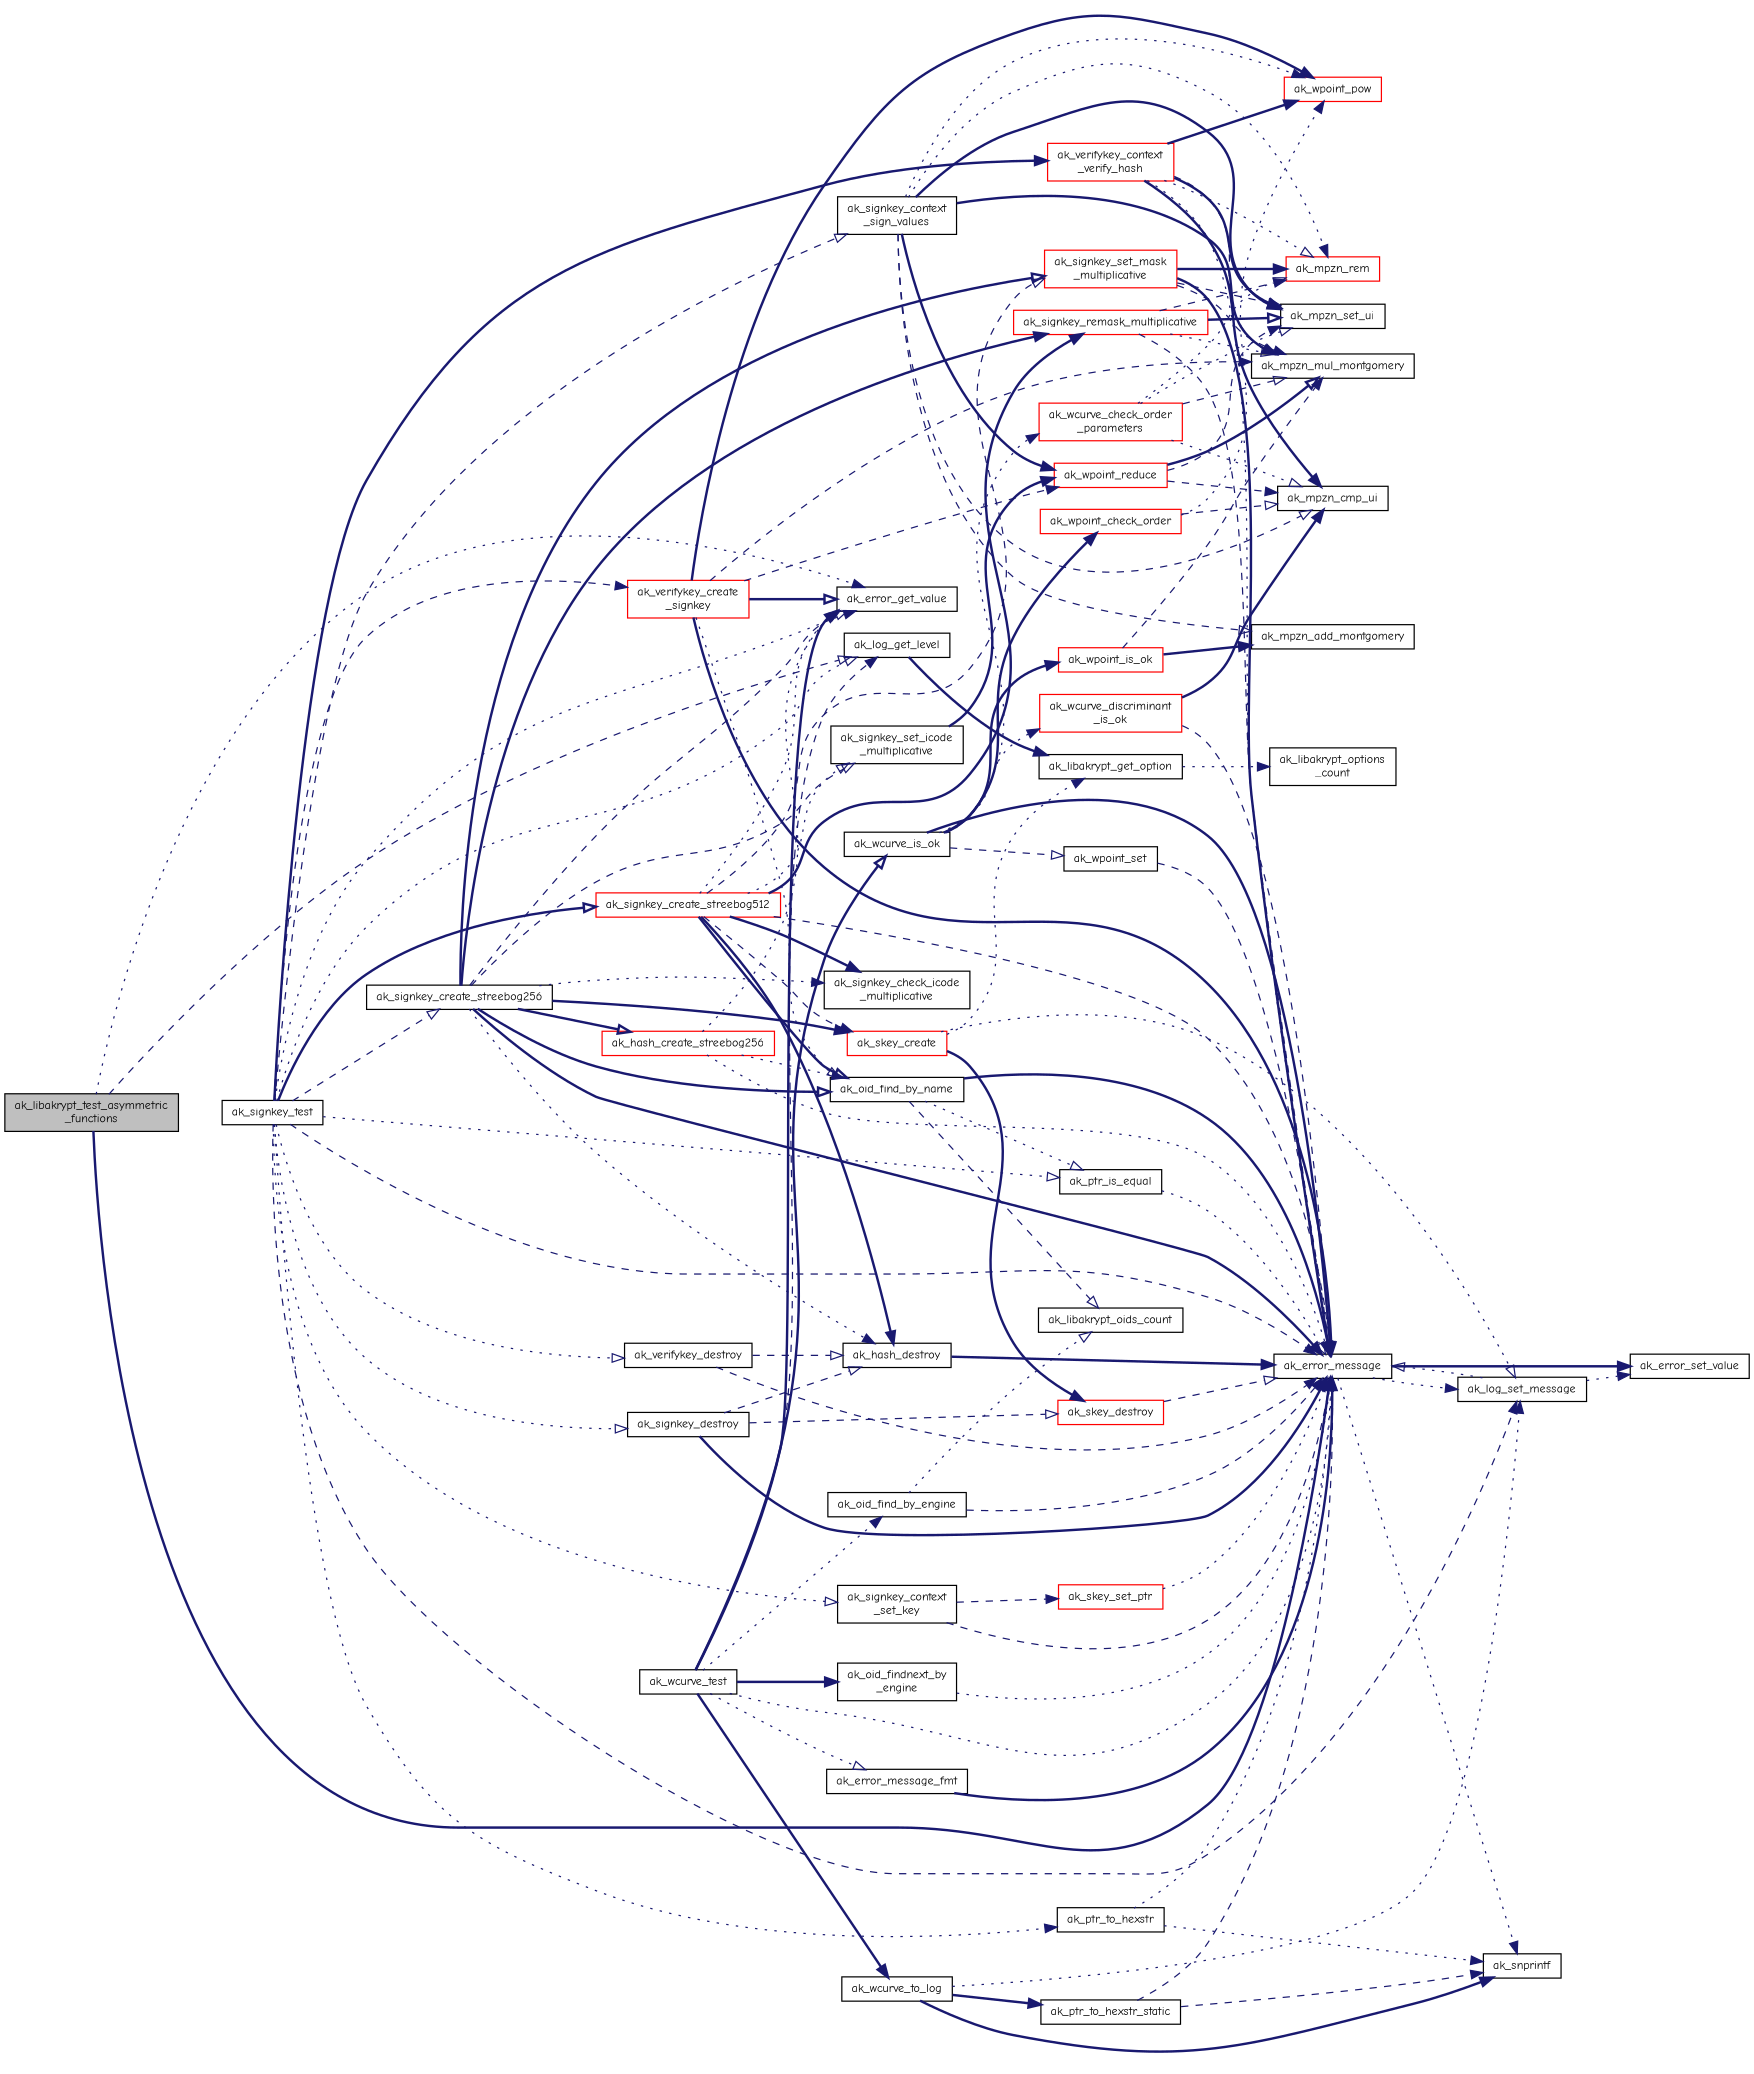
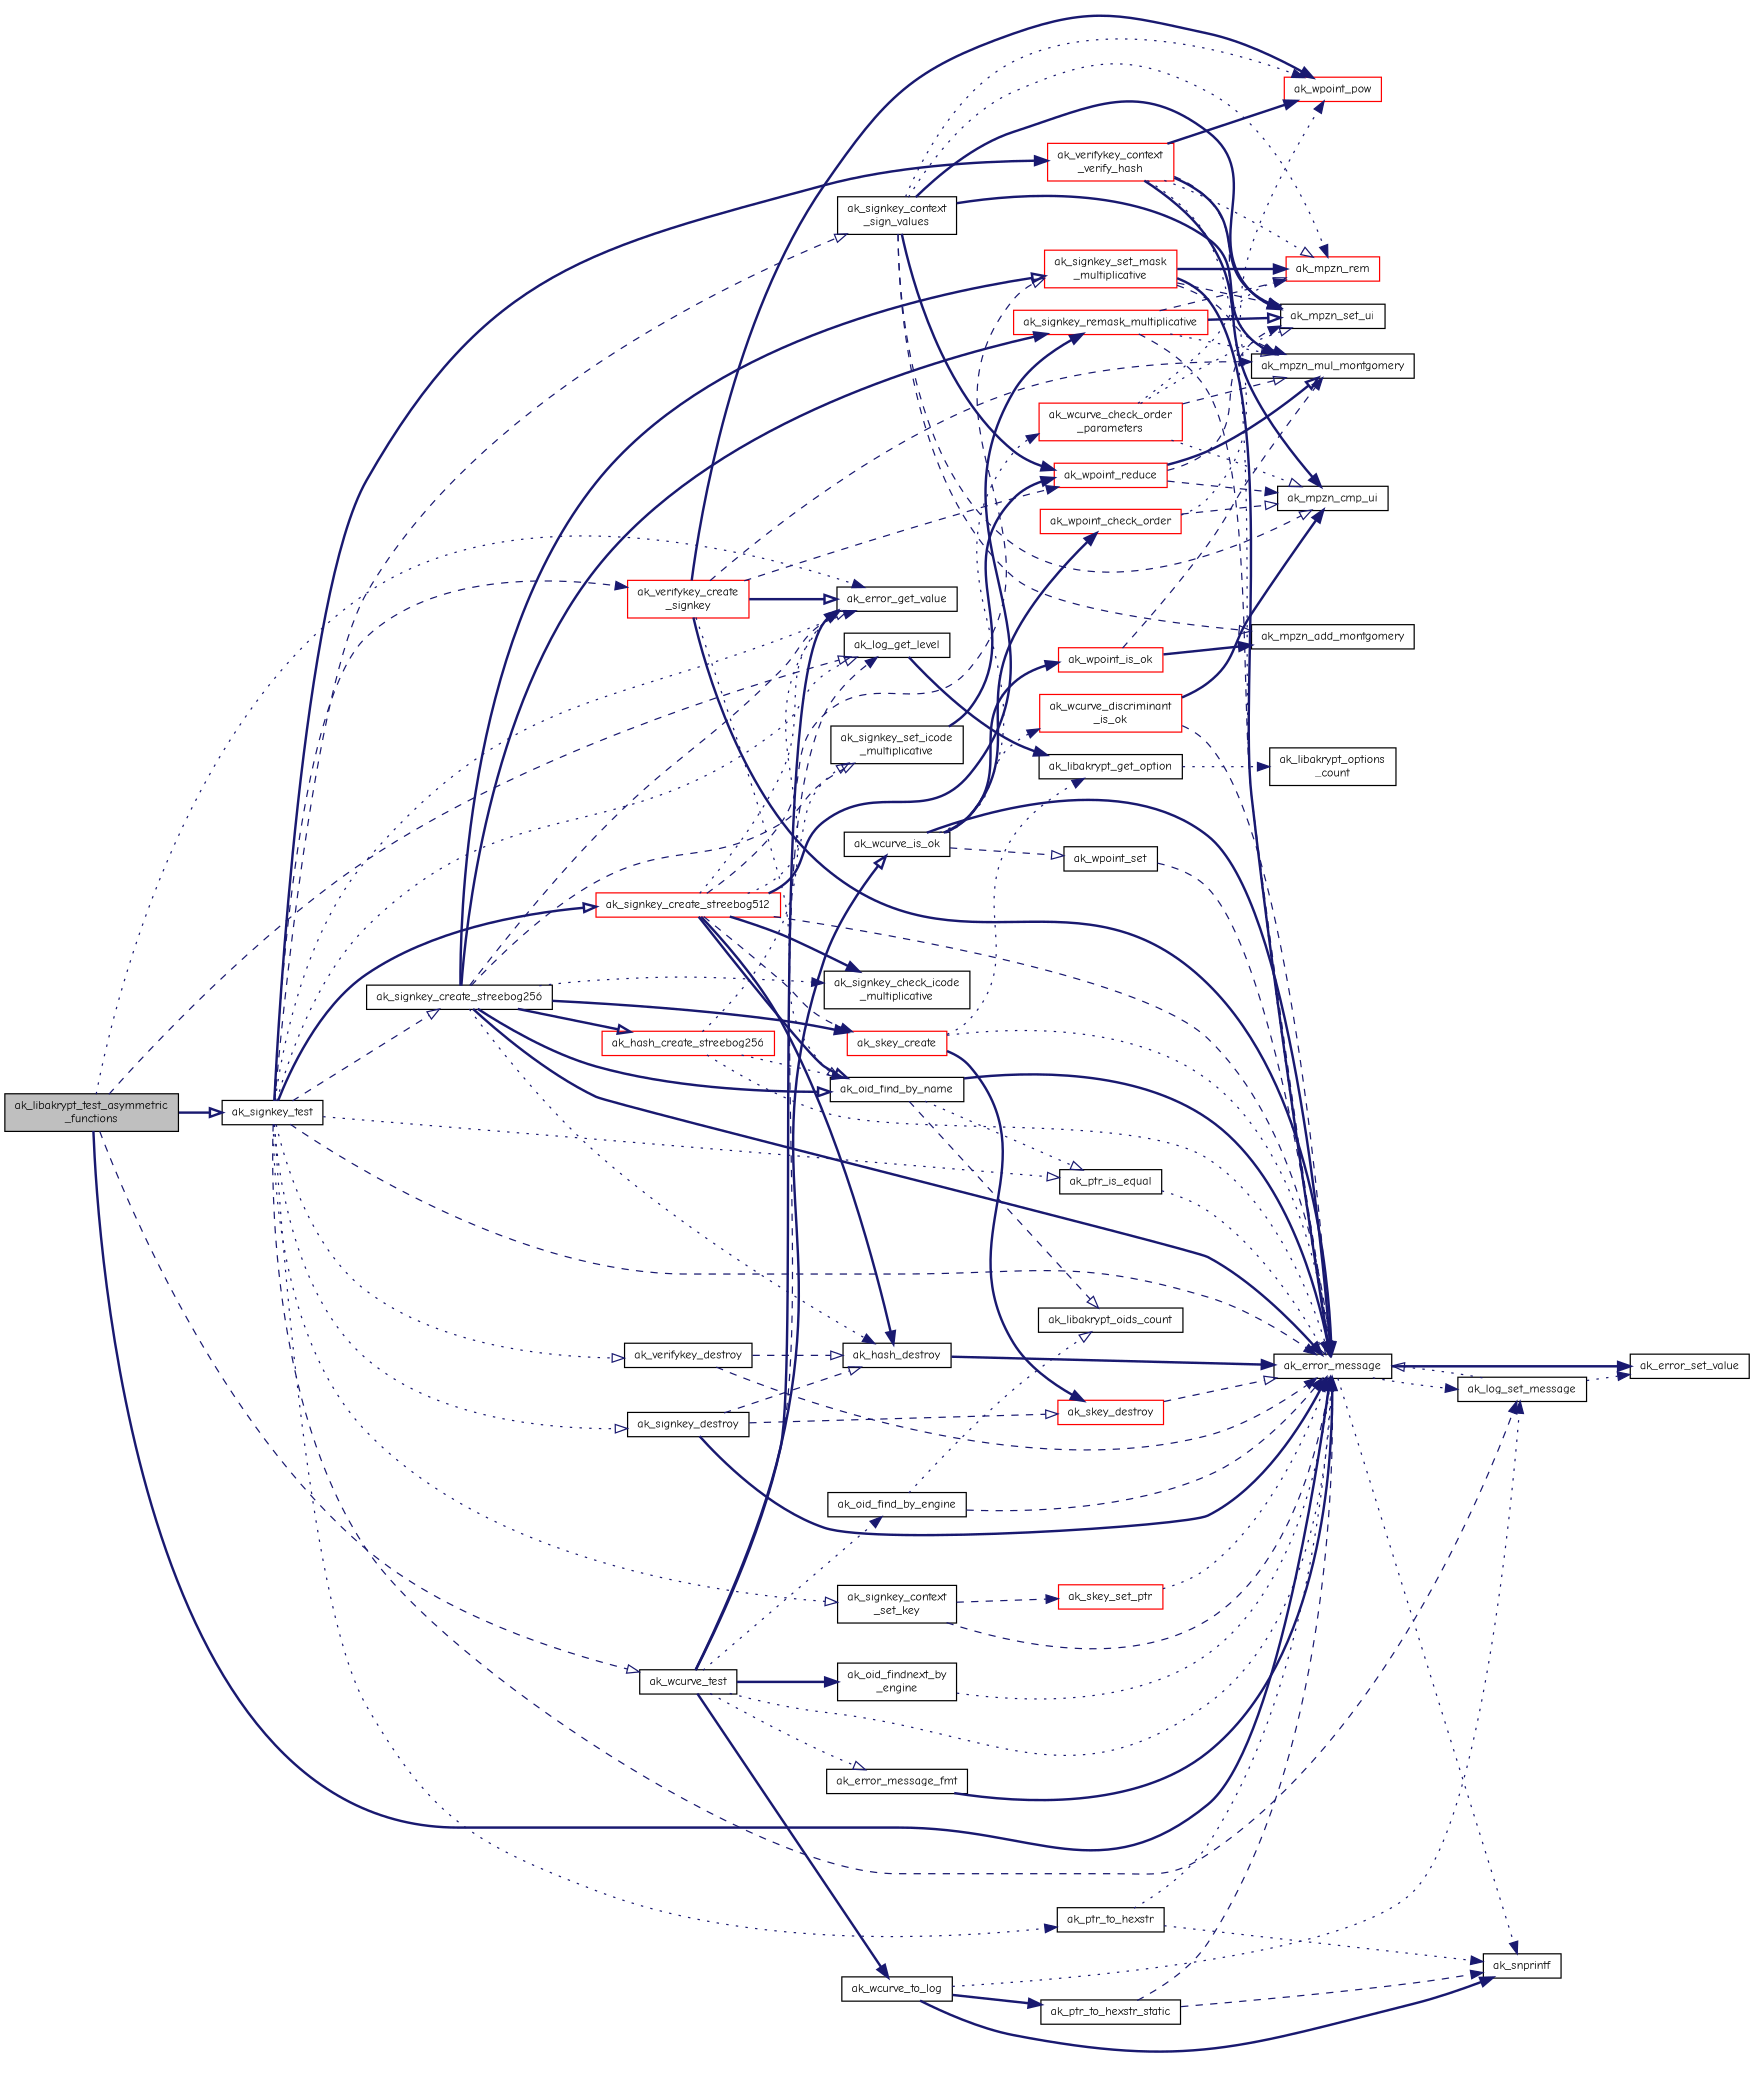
  digraph {
    fontname="Comic Neue"
    rankdir=LR
    node [color=black fillcolor=white fontname="Comic Neue" fontsize=10 shape=record style=filled]
    edge [arrowhead=normal color=midnightblue fontname="Comic Neue" fontsize=10 labelfontname=Helvetica labelfontsize=10 style=bold]
    n1 [fillcolor=grey75 fontcolor=black height=0.2 label="ak_libakrypt_test_asymmetric\l_functions" width=0.4]
    n2 [height=0.2 label=ak_log_get_level width=0.4]
    n3 [height=0.2 label=ak_error_message width=0.4]
    n4 [height=0.2 label=ak_wcurve_test width=0.4]
    n5 [height=0.2 label=ak_error_get_value width=0.4]
    n6 [height=0.2 label=ak_signkey_test width=0.4]
    n7 [height=0.2 label=ak_libakrypt_get_option width=0.4]
    n8 [height=0.2 label=ak_snprintf width=0.4]
    n9 [height=0.2 label=ak_log_set_message width=0.4]
    n10 [height=0.2 label=ak_error_set_value width=0.4]
    n11 [height=0.2 label=ak_oid_find_by_engine width=0.4]
    n12 [height=0.2 label=ak_wcurve_is_ok width=0.4]
    n13 [height=0.2 label=ak_wcurve_to_log width=0.4]
    n14 [height=0.2 label=ak_error_message_fmt width=0.4]
    n15 [height=0.2 label="ak_oid_findnext_by\l_engine" width=0.4]
    n16 [height=0.2 label=ak_signkey_create_streebog256 width=0.4]
    n17 [height=0.2 label=ak_ptr_is_equal width=0.4]
    n18 [height=0.2 label="ak_signkey_context\l_set_key" width=0.4]
    n19 [height=0.2 label=ak_signkey_destroy width=0.4]
    n20 [height=0.2 label="ak_signkey_context\l_sign_values" width=0.4]
    n21 [height=0.2 label=ak_ptr_to_hexstr width=0.4]
    n22 [color=red height=0.2 label="ak_verifykey_create\l_signkey" width=0.4]
    n23 [color=red height=0.2 label="ak_verifykey_context\l_verify_hash" width=0.4]
    n24 [height=0.2 label=ak_verifykey_destroy width=0.4]
    n25 [color=red height=0.2 label=ak_signkey_create_streebog512 width=0.4]
    n26 [height=0.2 label="ak_libakrypt_options\l_count" width=0.4]
    n27 [height=0.2 label=ak_libakrypt_oids_count width=0.4]
    n28 [color=red height=0.2 label="ak_wcurve_discriminant\l_is_ok" width=0.4]
    n29 [height=0.2 label=ak_wpoint_set width=0.4]
    n30 [color=red height=0.2 label=ak_wpoint_is_ok width=0.4]
    n31 [color=red height=0.2 label=ak_wpoint_check_order width=0.4]
    n32 [color=red height=0.2 label="ak_wcurve_check_order\l_parameters" width=0.4]
    n33 [height=0.2 label=ak_ptr_to_hexstr_static width=0.4]
    n34 [height=0.2 label=ak_mpzn_cmp_ui width=0.4]
    n35 [height=0.2 label=ak_mpzn_mul_montgomery width=0.4]
    n36 [height=0.2 label=ak_mpzn_add_montgomery width=0.4]
    n37 [color=red height=0.2 label=ak_wpoint_pow width=0.4]
    n38 [color=red height=0.2 label=ak_mpzn_rem width=0.4]
    n39 [height=0.2 label=ak_mpzn_set_ui width=0.4]
    n40 [color=red height=0.2 label=ak_hash_create_streebog256 width=0.4]
    n41 [height=0.2 label=ak_oid_find_by_name width=0.4]
    n42 [color=red height=0.2 label=ak_skey_create width=0.4]
    n43 [height=0.2 label=ak_hash_destroy width=0.4]
    n44 [color=red height=0.2 label="ak_signkey_set_mask\l_multiplicative" width=0.4]
    n45 [color=red height=0.2 label=ak_signkey_remask_multiplicative width=0.4]
    n46 [height=0.2 label="ak_signkey_set_icode\l_multiplicative" width=0.4]
    n47 [height=0.2 label="ak_signkey_check_icode\l_multiplicative" width=0.4]
    n48 [color=red height=0.2 label=ak_skey_set_ptr width=0.4]
    n49 [color=red height=0.2 label=ak_skey_destroy width=0.4]
    n50 [color=red height=0.2 label=ak_wpoint_reduce width=0.4]
    n1 -> n2 [arrowhead=onormal style=dashed]
    n1 -> n3
+   n1 -> n4 [arrowhead=onormal style=dashed]
    n1 -> n5 [style=dotted]
+   n1 -> n6 [arrowhead=onormal]
    n2 -> n7
    n3 -> n8 [style=dotted]
    n3 -> n9 [style=dotted]
    n3 -> n10
    n4 -> n2 [style=dashed]
    n4 -> n3 [arrowhead=onormal style=dotted]
    n4 -> n5
    n4 -> n11 [style=dotted]
    n4 -> n12 [arrowhead=onormal]
    n4 -> n13
    n4 -> n14 [arrowhead=onormal style=dotted]
    n4 -> n15
    n6 -> n2 [arrowhead=onormal style=dotted]
    n6 -> n3 [style=dashed]
    n6 -> n5 [style=dotted]
    n6 -> n9 [style=dashed]
    n6 -> n16 [arrowhead=onormal style=dashed]
    n6 -> n17 [arrowhead=onormal style=dotted]
    n6 -> n18 [arrowhead=onormal style=dotted]
    n6 -> n19 [arrowhead=onormal style=dotted]
    n6 -> n20 [arrowhead=onormal style=dashed]
    n6 -> n21 [style=dotted]
    n6 -> n22 [style=dashed]
    n6 -> n23
    n6 -> n24 [arrowhead=onormal style=dotted]
    n6 -> n25 [arrowhead=onormal]
    n7 -> n26 [style=dotted]
    n9 -> n3 [arrowhead=onormal style=dotted]
    n9 -> n10 [style=dotted]
    n11 -> n3 [style=dashed]
    n11 -> n27 [arrowhead=onormal style=dotted]
    n12 -> n3 [arrowhead=onormal]
    n12 -> n28 [style=dotted]
    n12 -> n29 [arrowhead=onormal style=dashed]
    n12 -> n30
    n12 -> n31
    n12 -> n32 [style=dotted]
    n13 -> n8
    n13 -> n9 [style=dotted]
    n13 -> n33
    n14 -> n3
    n15 -> n3 [style=dotted]
    n16 -> n3
    n16 -> n5 [arrowhead=onormal style=dashed]
    n16 -> n40 [arrowhead=onormal]
    n16 -> n41 [arrowhead=onormal]
    n16 -> n42
    n16 -> n43 [style=dotted]
    n16 -> n44 [arrowhead=onormal]
    n16 -> n45
    n16 -> n46 [arrowhead=onormal style=dashed]
    n16 -> n47 [style=dotted]
    n17 -> n3 [arrowhead=onormal style=dotted]
    n18 -> n3 [arrowhead=onormal style=dashed]
    n18 -> n48 [style=dashed]
    n19 -> n3
    n19 -> n43 [arrowhead=onormal style=dashed]
    n19 -> n49 [arrowhead=onormal style=dashed]
    n20 -> n34 [arrowhead=onormal style=dashed]
    n20 -> n35
    n20 -> n36 [arrowhead=onormal style=dashed]
    n20 -> n37 [style=dotted]
    n20 -> n38 [style=dotted]
    n20 -> n39 [arrowhead=onormal]
    n20 -> n50
    n21 -> n3 [arrowhead=onormal style=dotted]
    n21 -> n8 [style=dotted]
    n22 -> n3
    n22 -> n5 [arrowhead=onormal]
    n22 -> n35 [style=dashed]
    n22 -> n37
    n22 -> n41 [arrowhead=onormal style=dotted]
    n22 -> n50 [style=dashed]
    n23 -> n3 [style=dotted]
    n23 -> n34
    n23 -> n35 [style=dashed]
    n23 -> n37
    n23 -> n38 [arrowhead=onormal style=dotted]
    n23 -> n39
    n24 -> n3 [style=dashed]
    n24 -> n43 [arrowhead=onormal style=dashed]
    n25 -> n3 [arrowhead=onormal style=dashed]
    n25 -> n5 [style=dotted]
    n25 -> n41 [arrowhead=onormal]
    n25 -> n42 [style=dashed]
    n25 -> n43
    n25 -> n44 [arrowhead=onormal style=dashed]
    n25 -> n45
    n25 -> n46 [arrowhead=onormal style=dotted]
    n25 -> n47
    n28 -> n3 [arrowhead=onormal style=dashed]
    n28 -> n34
    n29 -> n3 [style=dashed]
    n30 -> n35 [style=dashed]
    n30 -> n36
    n31 -> n34 [arrowhead=onormal style=dashed]
    n31 -> n37 [style=dotted]
    n32 -> n34 [arrowhead=onormal style=dotted]
    n32 -> n35 [arrowhead=onormal style=dashed]
    n32 -> n38 [arrowhead=onormal style=dotted]
    n32 -> n39 [arrowhead=onormal style=dotted]
    n33 -> n3 [style=dashed]
    n33 -> n8 [style=dashed]
    n40 -> n3 [style=dotted]
    n40 -> n5 [style=dotted]
    n40 -> n41 [style=dotted]
    n41 -> n3 [arrowhead=onormal]
    n41 -> n17 [arrowhead=onormal style=dotted]
    n41 -> n27 [arrowhead=onormal style=dashed]
-   n42 -> n9 [arrowhead=onormal style=dotted]
+   n42 -> n3 [arrowhead=onormal style=dotted]
    n42 -> n7 [style=dotted]
    n42 -> n49
    n43 -> n3
    n44 -> n3
    n44 -> n35 [style=dashed]
    n44 -> n38
    n44 -> n39 [arrowhead=onormal style=dashed]
    n45 -> n3 [arrowhead=onormal style=dashed]
    n45 -> n35 [arrowhead=onormal style=dotted]
    n45 -> n38 [style=dashed]
    n45 -> n39 [arrowhead=onormal]
    n46 -> n50
    n48 -> n3 [style=dotted]
    n49 -> n3 [arrowhead=onormal style=dashed]
    n50 -> n34 [style=dashed]
    n50 -> n35 [arrowhead=onormal]
    n50 -> n39 [style=dashed]
  }
